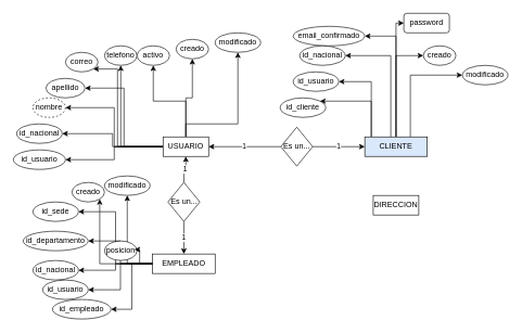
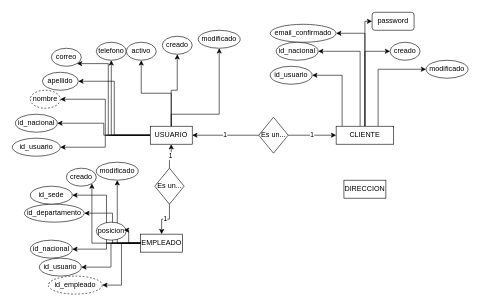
  <mxCell id="0" />
  <mxCell id="1" parent="0" />
  <mxCell id="2" style="edgeStyle=orthogonalEdgeStyle;rounded=0;orthogonalLoop=1;jettySize=auto;html=1;" edge="1" parent="1" source="11" target="12"><mxGeometry relative="1" as="geometry" /></mxCell>
  <mxCell id="3" style="edgeStyle=orthogonalEdgeStyle;rounded=0;orthogonalLoop=1;jettySize=auto;html=1;entryX=1;entryY=0.5;entryDx=0;entryDy=0;" edge="1" parent="1" source="11" target="13"><mxGeometry relative="1" as="geometry" /></mxCell>
  <mxCell id="4" style="edgeStyle=orthogonalEdgeStyle;rounded=0;orthogonalLoop=1;jettySize=auto;html=1;entryX=1;entryY=0.5;entryDx=0;entryDy=0;" edge="1" parent="1" source="11" target="14"><mxGeometry relative="1" as="geometry" /></mxCell>
  <mxCell id="5" style="edgeStyle=orthogonalEdgeStyle;rounded=0;orthogonalLoop=1;jettySize=auto;html=1;entryX=1;entryY=0.5;entryDx=0;entryDy=0;" edge="1" parent="1" source="11" target="16"><mxGeometry relative="1" as="geometry" /></mxCell>
  <mxCell id="6" style="edgeStyle=orthogonalEdgeStyle;rounded=0;orthogonalLoop=1;jettySize=auto;html=1;entryX=1;entryY=1;entryDx=0;entryDy=0;" edge="1" parent="1" source="11" target="15"><mxGeometry relative="1" as="geometry"><Array as="points"><mxPoint x="180" y="225" /><mxPoint x="180" y="105" /></Array></mxGeometry></mxCell>
  <mxCell id="7" style="edgeStyle=orthogonalEdgeStyle;rounded=0;orthogonalLoop=1;jettySize=auto;html=1;entryX=0.5;entryY=1;entryDx=0;entryDy=0;" edge="1" parent="1" source="11" target="17"><mxGeometry relative="1" as="geometry" /></mxCell>
  <mxCell id="8" style="edgeStyle=orthogonalEdgeStyle;rounded=0;orthogonalLoop=1;jettySize=auto;html=1;" edge="1" parent="1" source="11" target="18"><mxGeometry relative="1" as="geometry" /></mxCell>
  <mxCell id="9" style="edgeStyle=orthogonalEdgeStyle;rounded=0;orthogonalLoop=1;jettySize=auto;html=1;entryX=0.5;entryY=1;entryDx=0;entryDy=0;" edge="1" parent="1" source="11" target="19"><mxGeometry relative="1" as="geometry" /></mxCell>
  <mxCell id="10" style="edgeStyle=orthogonalEdgeStyle;rounded=0;orthogonalLoop=1;jettySize=auto;html=1;" edge="1" parent="1" source="11" target="29"><mxGeometry relative="1" as="geometry"><Array as="points"><mxPoint x="285" y="190" /><mxPoint x="365" y="190" /></Array></mxGeometry></mxCell>
  <mxCell id="11" value="USUARIO" style="rounded=0;whiteSpace=wrap;html=1;" vertex="1" parent="1"><mxGeometry x="250" y="210" width="70" height="30" as="geometry" /></mxCell>
  <mxCell id="12" value="id_usuario" style="ellipse;whiteSpace=wrap;html=1;" vertex="1" parent="1"><mxGeometry x="20" y="230" width="80" height="30" as="geometry" /></mxCell>
  <mxCell id="13" value="id_nacional" style="ellipse;whiteSpace=wrap;html=1;" vertex="1" parent="1"><mxGeometry x="25" y="190" width="70" height="30" as="geometry" /></mxCell>
  <mxCell id="14" value="nombre" style="ellipse;whiteSpace=wrap;html=1;dashed=1;" vertex="1" parent="1"><mxGeometry x="50" y="150" width="50" height="30" as="geometry" /></mxCell>
- <mxCell id="15" value="correo" style="ellipse;whiteSpace=wrap;html=1;" vertex="1" parent="1"><mxGeometry x="100" y="80" width="50" height="30" as="geometry" /></mxCell>
+ <mxCell id="15" value="correo" style="ellipse;whiteSpace=wrap;html=1;" vertex="1" parent="1"><mxGeometry x="85" y="80" width="50" height="30" as="geometry" /></mxCell>
  <mxCell id="16" value="apellido" style="ellipse;whiteSpace=wrap;html=1;" vertex="1" parent="1"><mxGeometry x="70" y="120" width="60" height="30" as="geometry" /></mxCell>
  <mxCell id="17" value="telefono" style="ellipse;whiteSpace=wrap;html=1;" vertex="1" parent="1"><mxGeometry x="160" y="70" width="50" height="30" as="geometry" /></mxCell>
  <mxCell id="18" value="activo" style="ellipse;whiteSpace=wrap;html=1;" vertex="1" parent="1"><mxGeometry x="210" y="70" width="50" height="30" as="geometry" /></mxCell>
  <mxCell id="19" value="creado" style="ellipse;whiteSpace=wrap;html=1;" vertex="1" parent="1"><mxGeometry x="270" y="60" width="50" height="30" as="geometry" /></mxCell>
  <mxCell id="20" value="DIRECCION" style="rounded=0;whiteSpace=wrap;html=1;" vertex="1" parent="1"><mxGeometry x="573" y="300" width="70" height="30" as="geometry" /></mxCell>
- <mxCell id="21" style="edgeStyle=orthogonalEdgeStyle;rounded=0;orthogonalLoop=1;jettySize=auto;html=1;" edge="1" parent="1" source="28" target="33"><mxGeometry relative="1" as="geometry"><Array as="points"><mxPoint x="570" y="155" /></Array></mxGeometry></mxCell>
  <mxCell id="22" style="edgeStyle=orthogonalEdgeStyle;rounded=0;orthogonalLoop=1;jettySize=auto;html=1;entryX=1;entryY=0.5;entryDx=0;entryDy=0;" edge="1" parent="1" source="28" target="34"><mxGeometry relative="1" as="geometry"><Array as="points"><mxPoint x="570" y="125" /></Array></mxGeometry></mxCell>
  <mxCell id="23" style="edgeStyle=orthogonalEdgeStyle;rounded=0;orthogonalLoop=1;jettySize=auto;html=1;entryX=1;entryY=0.5;entryDx=0;entryDy=0;" edge="1" parent="1" source="28" target="35"><mxGeometry relative="1" as="geometry" /></mxCell>
  <mxCell id="24" style="edgeStyle=orthogonalEdgeStyle;rounded=0;orthogonalLoop=1;jettySize=auto;html=1;" edge="1" parent="1" source="28" target="36"><mxGeometry relative="1" as="geometry"><Array as="points"><mxPoint x="608" y="35" /></Array></mxGeometry></mxCell>
  <mxCell id="25" style="edgeStyle=orthogonalEdgeStyle;rounded=0;orthogonalLoop=1;jettySize=auto;html=1;entryX=0;entryY=0.5;entryDx=0;entryDy=0;" edge="1" parent="1" source="28" target="37"><mxGeometry relative="1" as="geometry" /></mxCell>
  <mxCell id="26" style="edgeStyle=orthogonalEdgeStyle;rounded=0;orthogonalLoop=1;jettySize=auto;html=1;entryX=0;entryY=0.5;entryDx=0;entryDy=0;" edge="1" parent="1" source="28" target="38"><mxGeometry relative="1" as="geometry"><Array as="points"><mxPoint x="630" y="115" /></Array></mxGeometry></mxCell>
  <mxCell id="27" style="edgeStyle=orthogonalEdgeStyle;rounded=0;orthogonalLoop=1;jettySize=auto;html=1;entryX=1;entryY=0.5;entryDx=0;entryDy=0;" edge="1" parent="1" source="28" target="54"><mxGeometry relative="1" as="geometry"><Array as="points"><mxPoint x="600" y="85" /></Array></mxGeometry></mxCell>
- <mxCell id="28" value="CLIENTE" style="rounded=0;whiteSpace=wrap;html=1;fillColor=#dae8fc;" vertex="1" parent="1"><mxGeometry x="560" y="210" width="96" height="30" as="geometry" /></mxCell>
+ <mxCell id="28" value="CLIENTE" style="rounded=0;whiteSpace=wrap;html=1;" vertex="1" parent="1"><mxGeometry x="560" y="210" width="96" height="30" as="geometry" /></mxCell>
  <mxCell id="29" value="modificado" style="ellipse;whiteSpace=wrap;html=1;" vertex="1" parent="1"><mxGeometry x="330" y="50" width="70" height="30" as="geometry" /></mxCell>
  <mxCell id="30" value="1" style="edgeStyle=orthogonalEdgeStyle;rounded=0;orthogonalLoop=1;jettySize=auto;html=1;" edge="1" parent="1" source="32" target="28"><mxGeometry relative="1" as="geometry" /></mxCell>
  <mxCell id="31" value="1" style="edgeStyle=orthogonalEdgeStyle;rounded=0;orthogonalLoop=1;jettySize=auto;html=1;" edge="1" parent="1" source="32" target="11"><mxGeometry relative="1" as="geometry" /></mxCell>
  <mxCell id="32" value="Es un..." style="rhombus;whiteSpace=wrap;html=1;rounded=0;" vertex="1" parent="1"><mxGeometry x="431" y="195" width="49" height="60" as="geometry" /></mxCell>
- <mxCell id="33" value="id_cliente" style="ellipse;whiteSpace=wrap;html=1;" vertex="1" parent="1"><mxGeometry x="430" y="150" width="70" height="30" as="geometry" /></mxCell>
  <mxCell id="34" value="id_usuario" style="ellipse;whiteSpace=wrap;html=1;" vertex="1" parent="1"><mxGeometry x="450" y="110" width="70" height="30" as="geometry" /></mxCell>
  <mxCell id="35" value="email_confirmado" style="ellipse;whiteSpace=wrap;html=1;" vertex="1" parent="1"><mxGeometry x="450" y="40" width="110" height="30" as="geometry" /></mxCell>
  <mxCell id="36" value="password" style="whiteSpace=wrap;html=1;rounded=1;" vertex="1" parent="1"><mxGeometry x="620" y="20" width="70" height="30" as="geometry" /></mxCell>
  <mxCell id="37" value="creado" style="ellipse;whiteSpace=wrap;html=1;" vertex="1" parent="1"><mxGeometry x="650" y="70" width="50" height="30" as="geometry" /></mxCell>
  <mxCell id="38" value="modificado" style="ellipse;whiteSpace=wrap;html=1;" vertex="1" parent="1"><mxGeometry x="710" y="100" width="70" height="30" as="geometry" /></mxCell>
  <mxCell id="39" style="edgeStyle=orthogonalEdgeStyle;rounded=0;orthogonalLoop=1;jettySize=auto;html=1;entryX=0.5;entryY=1;entryDx=0;entryDy=0;" edge="1" parent="1" source="46" target="53"><mxGeometry relative="1" as="geometry" /></mxCell>
  <mxCell id="40" style="edgeStyle=orthogonalEdgeStyle;rounded=0;orthogonalLoop=1;jettySize=auto;html=1;entryX=1;entryY=1;entryDx=0;entryDy=0;" edge="1" parent="1" source="46" target="52"><mxGeometry relative="1" as="geometry" /></mxCell>
  <mxCell id="41" style="edgeStyle=orthogonalEdgeStyle;rounded=0;orthogonalLoop=1;jettySize=auto;html=1;entryX=1;entryY=0.5;entryDx=0;entryDy=0;" edge="1" parent="1" source="46" target="58"><mxGeometry relative="1" as="geometry" /></mxCell>
  <mxCell id="42" style="edgeStyle=orthogonalEdgeStyle;rounded=0;orthogonalLoop=1;jettySize=auto;html=1;entryX=1;entryY=0.5;entryDx=0;entryDy=0;" edge="1" parent="1" source="46" target="57"><mxGeometry relative="1" as="geometry" /></mxCell>
  <mxCell id="43" style="edgeStyle=orthogonalEdgeStyle;rounded=0;orthogonalLoop=1;jettySize=auto;html=1;entryX=1;entryY=0.5;entryDx=0;entryDy=0;" edge="1" parent="1" source="46" target="55"><mxGeometry relative="1" as="geometry" /></mxCell>
  <mxCell id="44" style="edgeStyle=orthogonalEdgeStyle;rounded=0;orthogonalLoop=1;jettySize=auto;html=1;entryX=1;entryY=0.5;entryDx=0;entryDy=0;" edge="1" parent="1" source="46" target="51"><mxGeometry relative="1" as="geometry" /></mxCell>
  <mxCell id="45" style="edgeStyle=orthogonalEdgeStyle;rounded=0;orthogonalLoop=1;jettySize=auto;html=1;entryX=1;entryY=0.5;entryDx=0;entryDy=0;" edge="1" parent="1" source="46" target="50"><mxGeometry relative="1" as="geometry" /></mxCell>
- <mxCell id="46" value="EMPLEADO" style="rounded=0;whiteSpace=wrap;html=1;" vertex="1" parent="1"><mxGeometry x="234" y="390" width="96" height="30" as="geometry" /></mxCell>
+ <mxCell id="46" value="EMPLEADO" style="rounded=0;whiteSpace=wrap;html=1;" vertex="1" parent="1"><mxGeometry x="234" y="390" width="70" height="30" as="geometry" /></mxCell>
  <mxCell id="47" value="1" style="edgeStyle=orthogonalEdgeStyle;rounded=0;orthogonalLoop=1;jettySize=auto;html=1;entryX=0.5;entryY=1;entryDx=0;entryDy=0;" edge="1" parent="1" source="49" target="11"><mxGeometry relative="1" as="geometry" /></mxCell>
  <mxCell id="48" value="1" style="edgeStyle=orthogonalEdgeStyle;rounded=0;orthogonalLoop=1;jettySize=auto;html=1;" edge="1" parent="1" source="49" target="46"><mxGeometry relative="1" as="geometry" /></mxCell>
  <mxCell id="49" value="Es un..." style="rhombus;whiteSpace=wrap;html=1;rounded=0;" vertex="1" parent="1"><mxGeometry x="257.5" y="280" width="49" height="60" as="geometry" /></mxCell>
- <mxCell id="50" value="id_empleado" style="ellipse;whiteSpace=wrap;html=1;" vertex="1" parent="1"><mxGeometry x="80" y="460" width="90" height="30" as="geometry" /></mxCell>
+ <mxCell id="50" value="id_empleado" style="ellipse;whiteSpace=wrap;html=1;dashed=1;" vertex="1" parent="1"><mxGeometry x="80" y="460" width="90" height="30" as="geometry" /></mxCell>
  <mxCell id="51" value="id_usuario" style="ellipse;whiteSpace=wrap;html=1;" vertex="1" parent="1"><mxGeometry x="65" y="430" width="70" height="30" as="geometry" /></mxCell>
  <mxCell id="52" value="creado" style="ellipse;whiteSpace=wrap;html=1;" vertex="1" parent="1"><mxGeometry x="110" y="280" width="50" height="30" as="geometry" /></mxCell>
  <mxCell id="53" value="modificado" style="ellipse;whiteSpace=wrap;html=1;" vertex="1" parent="1"><mxGeometry x="160" y="270" width="70" height="30" as="geometry" /></mxCell>
  <mxCell id="54" value="id_nacional" style="ellipse;whiteSpace=wrap;html=1;" vertex="1" parent="1"><mxGeometry x="460" y="70" width="70" height="30" as="geometry" /></mxCell>
  <mxCell id="55" value="id_nacional" style="ellipse;whiteSpace=wrap;html=1;" vertex="1" parent="1"><mxGeometry x="50" y="400" width="70" height="30" as="geometry" /></mxCell>
  <mxCell id="56" value="posicion" style="ellipse;whiteSpace=wrap;html=1;" vertex="1" parent="1"><mxGeometry x="160" y="370" width="50" height="30" as="geometry" /></mxCell>
- <mxCell id="57" value="id_departamento" style="ellipse;whiteSpace=wrap;html=1;" vertex="1" parent="1"><mxGeometry x="35" y="355" width="100" height="30" as="geometry" /></mxCell>
+ <mxCell id="57" value="id_departamento" style="ellipse;whiteSpace=wrap;html=1;" vertex="1" parent="1"><mxGeometry x="40" y="340" width="100" height="30" as="geometry" /></mxCell>
  <mxCell id="58" value="id_sede" style="ellipse;whiteSpace=wrap;html=1;" vertex="1" parent="1"><mxGeometry x="50" y="310" width="70" height="30" as="geometry" /></mxCell>
  <mxCell id="59" style="edgeStyle=orthogonalEdgeStyle;rounded=0;orthogonalLoop=1;jettySize=auto;html=1;entryX=0.921;entryY=0.44;entryDx=0;entryDy=0;entryPerimeter=0;" edge="1" parent="1" source="46" target="56"><mxGeometry relative="1" as="geometry" /></mxCell>
